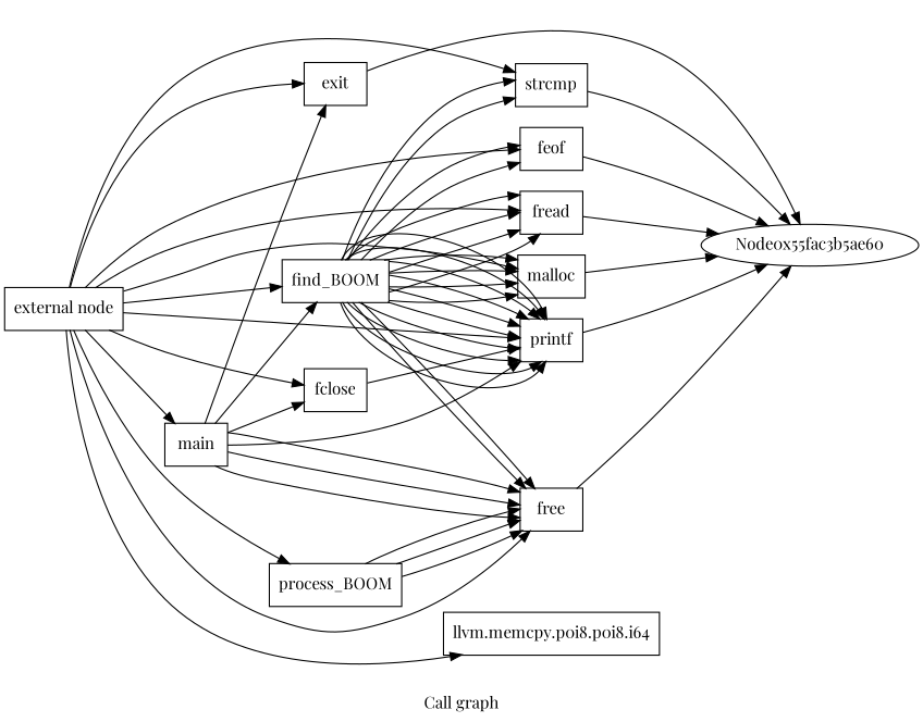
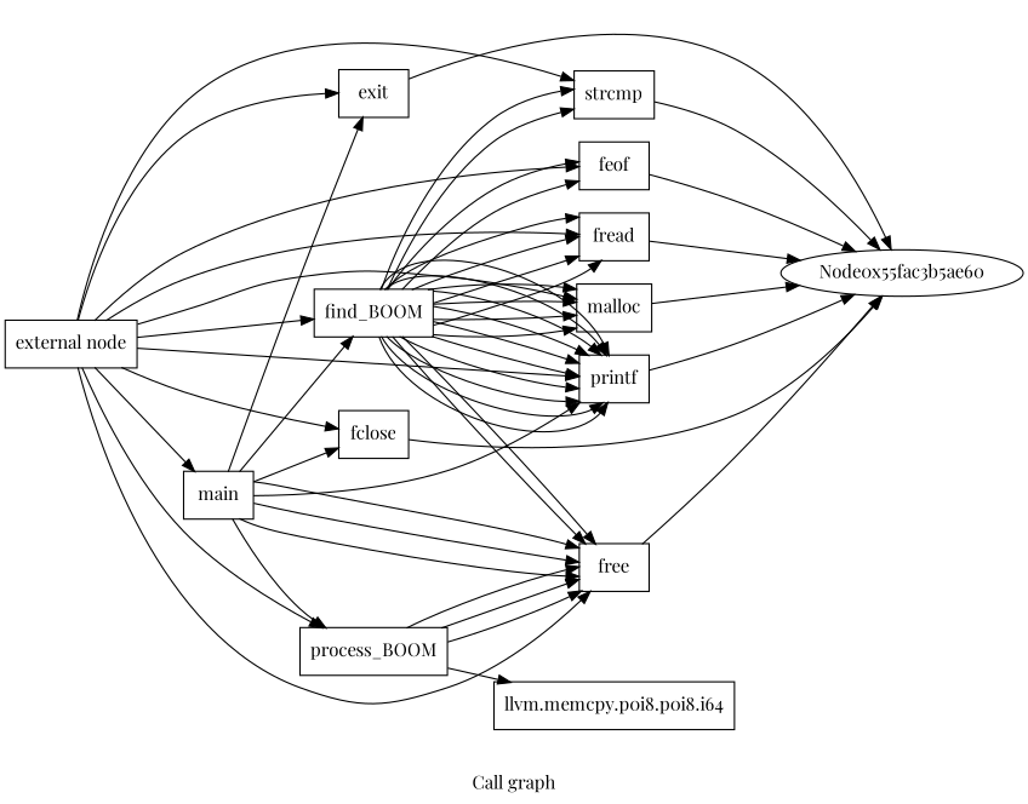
  digraph {
    fontname="Playfair Display"
    label="Call graph"
    rankdir=LR
    node [fontname="Playfair Display" shape=record]
    edge [fontname="Playfair Display"]
    n1 [label="{external node}"]
    n2 [label="{find_BOOM}"]
    n3 [label="{fread}"]
    n4 [label="{strcmp}"]
    n5 [label="{printf}"]
    n6 [label="{feof}"]
    n7 [label="{malloc}"]
    n8 [label="{llvm.memcpy.p0i8.p0i8.i64}"]
    n9 [label="{free}"]
    n10 [label="{process_BOOM}"]
    n11 [label="{main}"]
    n12 [label="{exit}"]
    n13 [label="{fclose}"]
    Node0x55fac3b5ae60 [shape=""]
    n1 -> n2
    n1 -> n3
    n1 -> n4
    n1 -> n5
    n1 -> n6
    n1 -> n7
-   n1 -> n8
+   n10 -> n8
    n1 -> n9
    n1 -> n10
    n1 -> n11
    n1 -> n12
    n1 -> n13
    n2 -> n3
    n2 -> n3
    n2 -> n3
    n2 -> n3
    n2 -> n4
    n2 -> n4
    n2 -> n5
    n2 -> n5
    n2 -> n5
    n2 -> n5
    n2 -> n5
    n2 -> n5
    n2 -> n5
    n2 -> n5
    n2 -> n5
    n2 -> n5
    n2 -> n6
    n2 -> n6
    n2 -> n7
    n2 -> n7
    n2 -> n7
    n2 -> n7
    n2 -> n9
    n2 -> n9
    n3 -> Node0x55fac3b5ae60
    n4 -> Node0x55fac3b5ae60
    n5 -> Node0x55fac3b5ae60
    n6 -> Node0x55fac3b5ae60
    n7 -> Node0x55fac3b5ae60
    n9 -> Node0x55fac3b5ae60
    n10 -> n9
    n10 -> n9
    n10 -> n9
    n11 -> n2
    n11 -> n5
    n11 -> n9
    n11 -> n9
    n11 -> n9
+   n11 -> n10
    n11 -> n12
    n11 -> n13
    n12 -> Node0x55fac3b5ae60
-   n13 -> n5
+   n13 -> Node0x55fac3b5ae60
  }
